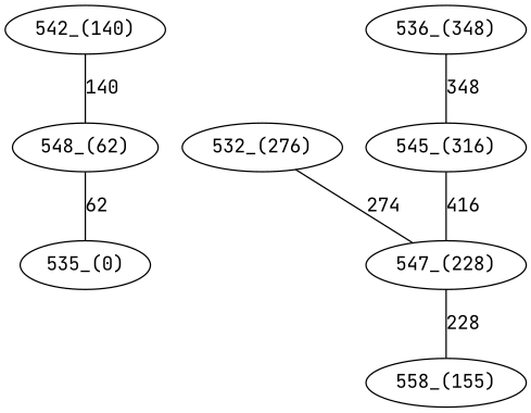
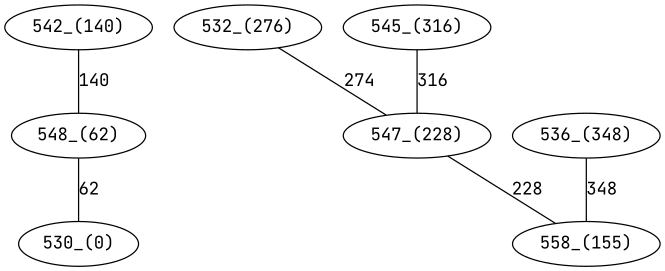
  graph {
    fontname="JetBrains Mono"
    node [fontname="JetBrains Mono"]
    edge [fontname="JetBrains Mono"]
-   "530_(0)" [weight=0 label="535_(0)"]
+   "530_(0)" [weight=0]
    "548_(62)" [weight=62]
    "542_(140)" [weight=140]
    n4 [label="558_(155)" weight=152]
    "547_(228)" [weight=228]
    "532_(276)" [weight=276]
    "545_(316)" [weight=316]
    "536_(348)" [weight=348]
    "548_(62)" -- "530_(0)" [label=62 weight=62]
    "542_(140)" -- "548_(62)" [label=140 weight=140]
    "547_(228)" -- n4 [label=228 weight=228]
    "532_(276)" -- "547_(228)" [label=274 weight=276]
-   "545_(316)" -- "547_(228)" [label=416 weight=316]
-   "536_(348)" -- "545_(316)" [label=348 weight=348]
+   "545_(316)" -- "547_(228)" [label=316 weight=316]
+   "536_(348)" -- n4 [label=348 weight=348]
  }
